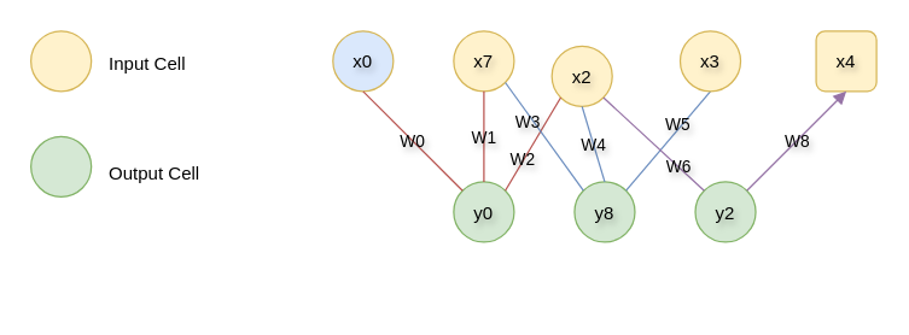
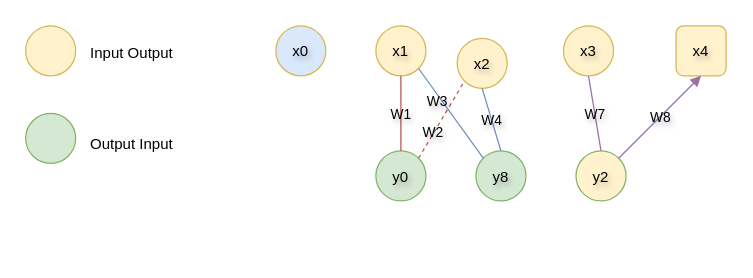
  <mxCell id="0" />
  <mxCell id="1" parent="0" />
  <mxCell id="2" value="" style="group;fontSize=9;textShadow=1;labelBorderColor=none;labelBackgroundColor=none;" parent="1" vertex="1" connectable="0"><mxGeometry x="300" y="120" width="40" height="40" as="geometry" /></mxCell>
  <mxCell id="3" value="y0" style="ellipse;aspect=fixed;strokeColor=#82b366;fillColor=#d5e8d4;textShadow=1;labelBorderColor=none;labelBackgroundColor=none;" parent="2" vertex="1"><mxGeometry width="40" height="40" as="geometry" /></mxCell>
  <mxCell id="4" value="" style="group;textShadow=1;labelBorderColor=none;labelBackgroundColor=none;" parent="1" vertex="1" connectable="0"><mxGeometry x="380" y="120" width="40" height="40" as="geometry" /></mxCell>
  <mxCell id="5" value="y8" style="ellipse;aspect=fixed;strokeColor=#82b366;fillColor=#d5e8d4;textShadow=1;labelBorderColor=none;labelBackgroundColor=none;" parent="4" vertex="1"><mxGeometry width="40" height="40" as="geometry" /></mxCell>
- <mxCell id="6" value="" style="endArrow=none;rounded=0;fontSize=24;exitX=0.5;exitY=1;exitDx=0;exitDy=0;entryX=1;entryY=0;entryDx=0;entryDy=0;fillColor=#dae8fc;strokeColor=#6c8ebf;textShadow=1;labelBorderColor=none;labelBackgroundColor=none;" parent="1" source="15" target="5" edge="1"><mxGeometry width="50" height="50" relative="1" as="geometry"><mxPoint x="360" y="180" as="sourcePoint" /><mxPoint x="390" y="200" as="targetPoint" /></mxGeometry></mxCell>
- <mxCell id="7" value="W5" style="edgeLabel;align=center;verticalAlign=middle;resizable=0;points=[];textShadow=1;labelBorderColor=none;labelBackgroundColor=none;" vertex="1" connectable="0" parent="6"><mxGeometry x="-0.295" y="-3" relative="1" as="geometry"><mxPoint as="offset" /></mxGeometry></mxCell>
  <mxCell id="8" value="" style="group" parent="1" vertex="1" connectable="0"><mxGeometry x="20" y="20" width="180" height="180" as="geometry" /></mxCell>
  <mxCell id="9" value="" style="ellipse;whiteSpace=wrap;html=1;aspect=fixed;strokeColor=#82b366;fillColor=#d5e8d4;" parent="8" vertex="1"><mxGeometry y="70" width="40" height="40" as="geometry" /></mxCell>
  <mxCell id="10" value="" style="group" parent="8" vertex="1" connectable="0"><mxGeometry width="40" height="40" as="geometry" /></mxCell>
  <mxCell id="11" value="" style="ellipse;whiteSpace=wrap;html=1;aspect=fixed;strokeColor=#d6b656;fillColor=#fff2cc;" parent="10" vertex="1"><mxGeometry width="40" height="40" as="geometry" /></mxCell>
- <mxCell id="12" value="&lt;font style=&quot;font-size: 12px;&quot;&gt;Output Cell&lt;/font&gt;" style="text;html=1;strokeColor=none;fillColor=none;align=left;verticalAlign=middle;whiteSpace=wrap;rounded=0;shadow=1;strokeWidth=1.5;fontSize=24;" parent="8" vertex="1"><mxGeometry x="50" y="76" width="130" height="30" as="geometry" /></mxCell>
- <mxCell id="13" value="&lt;font style=&quot;font-size: 12px;&quot;&gt;Input Cell&lt;/font&gt;" style="text;html=1;strokeColor=none;fillColor=none;align=left;verticalAlign=middle;whiteSpace=wrap;rounded=0;shadow=1;strokeWidth=1.5;fontSize=24;" parent="8" vertex="1"><mxGeometry x="50" y="3" width="130" height="30" as="geometry" /></mxCell>
+ <mxCell id="12" value="&lt;font style=&quot;font-size: 12px;&quot;&gt;Output Input&lt;/font&gt;" style="text;html=1;strokeColor=none;fillColor=none;align=left;verticalAlign=middle;whiteSpace=wrap;rounded=0;shadow=1;strokeWidth=1.5;fontSize=24;" parent="8" vertex="1"><mxGeometry x="50" y="76" width="130" height="30" as="geometry" /></mxCell>
+ <mxCell id="13" value="&lt;font style=&quot;font-size: 12px;&quot;&gt;Input Output&lt;/font&gt;" style="text;html=1;strokeColor=none;fillColor=none;align=left;verticalAlign=middle;whiteSpace=wrap;rounded=0;shadow=1;strokeWidth=1.5;fontSize=24;" parent="8" vertex="1"><mxGeometry x="50" y="3" width="130" height="30" as="geometry" /></mxCell>
  <mxCell id="14" value="x2" style="ellipse;aspect=fixed;strokeColor=#d6b656;fillColor=#fff2cc;textShadow=1;labelBorderColor=none;labelBackgroundColor=none;" parent="1" vertex="1"><mxGeometry x="365" y="30" width="40" height="40" as="geometry" /></mxCell>
  <mxCell id="15" value="x3" style="ellipse;aspect=fixed;strokeColor=#d6b656;fillColor=#fff2cc;textShadow=1;labelBorderColor=none;labelBackgroundColor=none;" parent="1" vertex="1"><mxGeometry x="450" y="20" width="40" height="40" as="geometry" /></mxCell>
  <mxCell id="16" value="x0" style="ellipse;aspect=fixed;strokeColor=#d6b656;fillColor=#dae8fc;textShadow=1;labelBorderColor=none;labelBackgroundColor=none;" vertex="1" parent="1"><mxGeometry x="220" y="20" width="40" height="40" as="geometry" /></mxCell>
- <mxCell id="17" value="x7" style="ellipse;aspect=fixed;strokeColor=#d6b656;fillColor=#fff2cc;textShadow=1;labelBorderColor=none;labelBackgroundColor=none;" vertex="1" parent="1"><mxGeometry x="300" y="20" width="40" height="40" as="geometry" /></mxCell>
+ <mxCell id="17" value="x1" style="ellipse;aspect=fixed;strokeColor=#d6b656;fillColor=#fff2cc;textShadow=1;labelBorderColor=none;labelBackgroundColor=none;" vertex="1" parent="1"><mxGeometry x="300" y="20" width="40" height="40" as="geometry" /></mxCell>
  <mxCell id="18" value="x4" style="aspect=fixed;strokeColor=#d6b656;fillColor=#fff2cc;textShadow=1;labelBorderColor=none;labelBackgroundColor=none;rounded=1;" vertex="1" parent="1"><mxGeometry x="540" y="20" width="40" height="40" as="geometry" /></mxCell>
  <mxCell id="19" value="" style="group;textShadow=1;labelBorderColor=none;labelBackgroundColor=none;" vertex="1" connectable="0" parent="1"><mxGeometry x="460" y="120" width="40" height="40" as="geometry" /></mxCell>
- <mxCell id="20" value="y2" style="ellipse;aspect=fixed;strokeColor=#82b366;fillColor=#d5e8d4;textShadow=1;labelBorderColor=none;labelBackgroundColor=none;" vertex="1" parent="19"><mxGeometry width="40" height="40" as="geometry" /></mxCell>
- <mxCell id="21" value="" style="endArrow=none;rounded=0;fontSize=24;exitX=0;exitY=0;exitDx=0;exitDy=0;entryX=0.5;entryY=1;entryDx=0;entryDy=0;fillColor=#f8cecc;strokeColor=#b85450;textShadow=1;labelBorderColor=none;labelBackgroundColor=none;" edge="1" parent="1" source="3" target="16"><mxGeometry width="50" height="50" relative="1" as="geometry"><mxPoint x="260" y="120" as="sourcePoint" /><mxPoint x="194" y="186" as="targetPoint" /></mxGeometry></mxCell>
- <mxCell id="22" value="W0" style="edgeLabel;align=center;verticalAlign=middle;resizable=0;points=[];textShadow=1;labelBorderColor=none;labelBackgroundColor=none;" vertex="1" connectable="0" parent="21"><mxGeometry relative="1" as="geometry"><mxPoint as="offset" /></mxGeometry></mxCell>
+ <mxCell id="20" value="y2" style="ellipse;aspect=fixed;strokeColor=#82b366;fillColor=#fff2cc;textShadow=1;labelBorderColor=none;labelBackgroundColor=none;" vertex="1" parent="19"><mxGeometry width="40" height="40" as="geometry" /></mxCell>
  <mxCell id="23" value="" style="endArrow=none;rounded=0;fontSize=24;exitX=0.5;exitY=0;exitDx=0;exitDy=0;entryX=0.5;entryY=1;entryDx=0;entryDy=0;fillColor=#f8cecc;strokeColor=#b85450;textShadow=1;labelBorderColor=none;labelBackgroundColor=none;" edge="1" parent="1" source="3" target="17"><mxGeometry width="50" height="50" relative="1" as="geometry"><mxPoint x="316" y="136" as="sourcePoint" /><mxPoint x="250" y="70" as="targetPoint" /></mxGeometry></mxCell>
  <mxCell id="24" value="W1" style="edgeLabel;align=center;verticalAlign=middle;resizable=0;points=[];textShadow=1;labelBorderColor=none;labelBackgroundColor=none;" vertex="1" connectable="0" parent="23"><mxGeometry relative="1" as="geometry"><mxPoint as="offset" /></mxGeometry></mxCell>
- <mxCell id="25" value="" style="endArrow=none;rounded=0;fontSize=24;exitX=1;exitY=0;exitDx=0;exitDy=0;entryX=0;entryY=1;entryDx=0;entryDy=0;fillColor=#f8cecc;strokeColor=#b85450;textShadow=1;labelBorderColor=none;labelBackgroundColor=none;" edge="1" parent="1" source="3" target="14"><mxGeometry width="50" height="50" relative="1" as="geometry"><mxPoint x="326" y="146" as="sourcePoint" /><mxPoint x="260" y="80" as="targetPoint" /></mxGeometry></mxCell>
+ <mxCell id="25" value="" style="endArrow=none;rounded=0;fontSize=24;exitX=1;exitY=0;exitDx=0;exitDy=0;entryX=0;entryY=1;entryDx=0;entryDy=0;fillColor=#f8cecc;strokeColor=#b85450;textShadow=1;labelBorderColor=none;labelBackgroundColor=none;dashed=1;" edge="1" parent="1" source="3" target="14"><mxGeometry width="50" height="50" relative="1" as="geometry"><mxPoint x="326" y="146" as="sourcePoint" /><mxPoint x="260" y="80" as="targetPoint" /></mxGeometry></mxCell>
  <mxCell id="26" value="W2" style="edgeLabel;align=center;verticalAlign=middle;resizable=0;points=[];textShadow=1;labelBorderColor=none;labelBackgroundColor=none;" vertex="1" connectable="0" parent="25"><mxGeometry x="-0.331" y="1" relative="1" as="geometry"><mxPoint as="offset" /></mxGeometry></mxCell>
  <mxCell id="27" value="" style="endArrow=none;rounded=0;fontSize=24;exitX=0;exitY=0;exitDx=0;exitDy=0;entryX=1;entryY=1;entryDx=0;entryDy=0;fillColor=#dae8fc;strokeColor=#6c8ebf;textShadow=1;labelBorderColor=none;labelBackgroundColor=none;" edge="1" parent="1" source="5" target="17"><mxGeometry width="50" height="50" relative="1" as="geometry"><mxPoint x="336" y="156" as="sourcePoint" /><mxPoint x="270" y="90" as="targetPoint" /></mxGeometry></mxCell>
  <mxCell id="28" value="W3" style="edgeLabel;align=center;verticalAlign=middle;resizable=0;points=[];textShadow=1;labelBorderColor=none;labelBackgroundColor=none;" vertex="1" connectable="0" parent="27"><mxGeometry x="0.324" y="3" relative="1" as="geometry"><mxPoint as="offset" /></mxGeometry></mxCell>
  <mxCell id="29" value="" style="endArrow=none;rounded=0;fontSize=24;exitX=0.5;exitY=0;exitDx=0;exitDy=0;entryX=0.5;entryY=1;entryDx=0;entryDy=0;fillColor=#dae8fc;strokeColor=#6c8ebf;textShadow=1;labelBorderColor=none;labelBackgroundColor=none;" edge="1" parent="1" source="5" target="14"><mxGeometry width="50" height="50" relative="1" as="geometry"><mxPoint x="346" y="166" as="sourcePoint" /><mxPoint x="280" y="100" as="targetPoint" /></mxGeometry></mxCell>
  <mxCell id="30" value="W4" style="edgeLabel;align=center;verticalAlign=middle;resizable=0;points=[];textShadow=1;labelBorderColor=none;labelBackgroundColor=none;" vertex="1" connectable="0" parent="29"><mxGeometry relative="1" as="geometry"><mxPoint as="offset" /></mxGeometry></mxCell>
- <mxCell id="31" value="" style="endArrow=none;rounded=0;fontSize=24;exitX=0;exitY=0;exitDx=0;exitDy=0;entryX=1;entryY=1;entryDx=0;entryDy=0;fillColor=#e1d5e7;strokeColor=#9673a6;textShadow=1;labelBorderColor=none;labelBackgroundColor=none;" edge="1" parent="1" source="20" target="14"><mxGeometry width="50" height="50" relative="1" as="geometry"><mxPoint x="356" y="176" as="sourcePoint" /><mxPoint x="290" y="110" as="targetPoint" /></mxGeometry></mxCell>
- <mxCell id="32" value="W6" style="edgeLabel;align=center;verticalAlign=middle;resizable=0;points=[];textShadow=1;labelBorderColor=none;labelBackgroundColor=none;" vertex="1" connectable="0" parent="31"><mxGeometry x="-0.468" y="-1" relative="1" as="geometry"><mxPoint as="offset" /></mxGeometry></mxCell>
+ <mxCell id="33" value="" style="endArrow=none;rounded=0;fontSize=24;exitX=0.5;exitY=0;exitDx=0;exitDy=0;entryX=0.5;entryY=1;entryDx=0;entryDy=0;fillColor=#e1d5e7;strokeColor=#9673a6;textShadow=1;labelBorderColor=none;labelBackgroundColor=none;" edge="1" parent="1" source="20" target="15"><mxGeometry width="50" height="50" relative="1" as="geometry"><mxPoint x="366" y="186" as="sourcePoint" /><mxPoint x="300" y="120" as="targetPoint" /></mxGeometry></mxCell>
+ <mxCell id="34" value="W7" style="edgeLabel;align=center;verticalAlign=middle;resizable=0;points=[];textShadow=1;labelBorderColor=none;labelBackgroundColor=none;" vertex="1" connectable="0" parent="33"><mxGeometry relative="1" as="geometry"><mxPoint as="offset" /></mxGeometry></mxCell>
  <mxCell id="35" value="" style="endArrow=block;rounded=0;fontSize=24;exitX=1;exitY=0;exitDx=0;exitDy=0;entryX=0.5;entryY=1;entryDx=0;entryDy=0;fillColor=#e1d5e7;strokeColor=#9673a6;textShadow=1;labelBorderColor=none;labelBackgroundColor=none;" edge="1" parent="1" source="20" target="18"><mxGeometry width="50" height="50" relative="1" as="geometry"><mxPoint x="376" y="196" as="sourcePoint" /><mxPoint x="310" y="130" as="targetPoint" /><Array as="points" /></mxGeometry></mxCell>
  <mxCell id="36" value="W8" style="edgeLabel;align=center;verticalAlign=middle;resizable=0;points=[];textShadow=1;labelBorderColor=none;labelBackgroundColor=none;" vertex="1" connectable="0" parent="35"><mxGeometry relative="1" as="geometry"><mxPoint as="offset" /></mxGeometry></mxCell>
